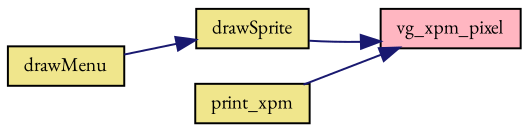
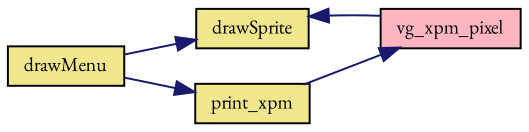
  digraph {
    fontname="EB Garamond"
    rankdir=LR
    node [color=black fillcolor=khaki fontname="EB Garamond" fontsize=10 shape=record style=filled]
    edge [color=midnightblue fontname="EB Garamond" fontsize=10 labelfontname=Helvetica labelfontsize=10 style=solid]
    n1 [fontcolor=black height=0.2 label=drawMenu width=0.4]
    n2 [height=0.2 label=drawSprite width=0.4]
    n3 [height=0.2 label=print_xpm width=0.4]
    n4 [fillcolor=lightpink height=0.2 label=vg_xpm_pixel width=0.4]
    n1 -> n2
-   n2 -> n4
+   n1 -> n3
+   n4 -> n2
    n3 -> n4
  }
